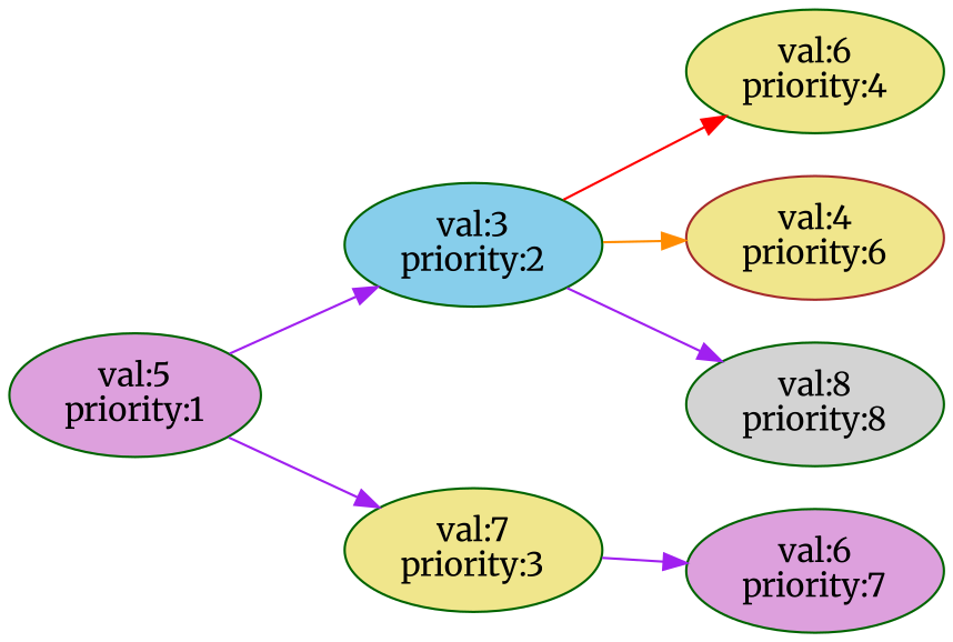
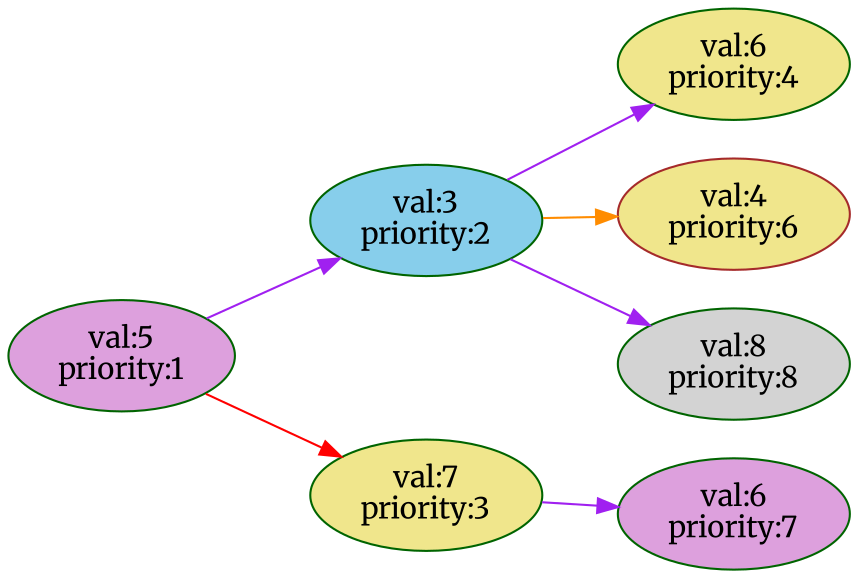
  digraph {
    fontname=Merriweather
    rankdir=LR
    node [color=darkgreen fillcolor=khaki fontname=Merriweather style=filled]
    edge [color=purple fontname=Merriweather]
    n1 [fillcolor=plum label="val:5\npriority:1"]
    n2 [fillcolor=skyblue label="val:3\npriority:2"]
    n [style=invis color="" fillcolor=""]
    n4 [label="val:7\npriority:3"]
    n5 [label="val:6\npriority:4"]
    n6 [color=brown label="val:4\npriority:6"]
    n7 [fillcolor=lightgrey label="val:8\npriority:8"]
    n8 [fillcolor=plum label="val:6\npriority:7"]
    n1 -> n2
    n1 -> n [style=invis color=""]
-   n1 -> n4
-   n2 -> n5 [color=red]
+   n1 -> n4 [color=red]
+   n2 -> n5
    n2 -> n6 [color=darkorange]
    n2 -> n7
    n4 -> n8
  }
